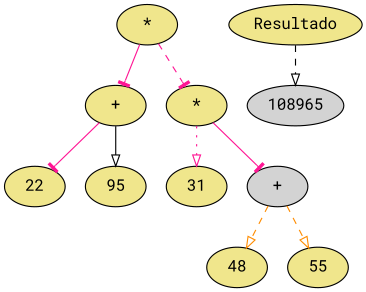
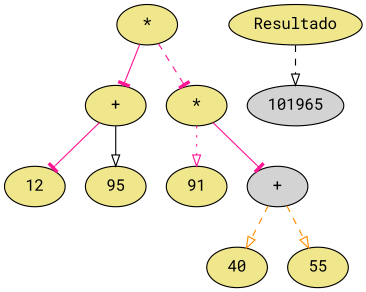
  digraph {
    fontname="Roboto Mono"
    node [fillcolor=khaki fontname="Roboto Mono" style=filled]
    edge [arrowhead=onormal color=deeppink fontname="Roboto Mono" style=solid]
    n1 [label="*"]
    n2 [label="+"]
    n3 [label="*"]
-   n4 [label=22]
+   n4 [label=12]
    n5 [label=95]
-   n6 [label=31]
+   n6 [label=91]
    n7 [fillcolor=lightgrey label="+"]
-   n8 [label=48]
+   n8 [label=40]
    n9 [label=55]
-   108965 [fillcolor=lightgrey]
+   108965 [fillcolor=lightgrey label=101965]
    Resultado
    n1 -> n2 [arrowhead=tee]
    n1 -> n3 [arrowhead=tee style=dashed]
    n2 -> n4 [arrowhead=tee]
    n2 -> n5 [color=black]
    n3 -> n6 [style=dotted]
    n3 -> n7 [arrowhead=tee]
    n7 -> n8 [color=darkorange style=dashed]
    n7 -> n9 [color=darkorange style=dashed]
    Resultado -> 108965 [color=black style=dashed]
  }
